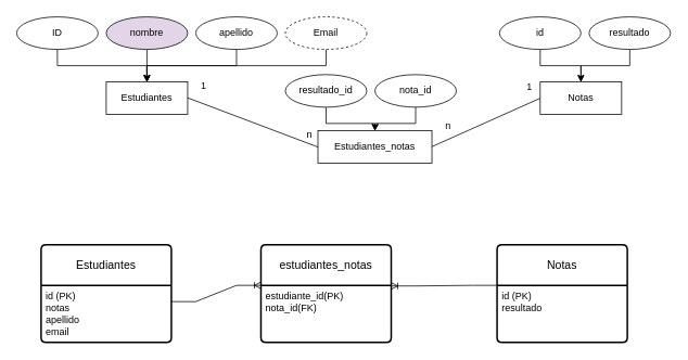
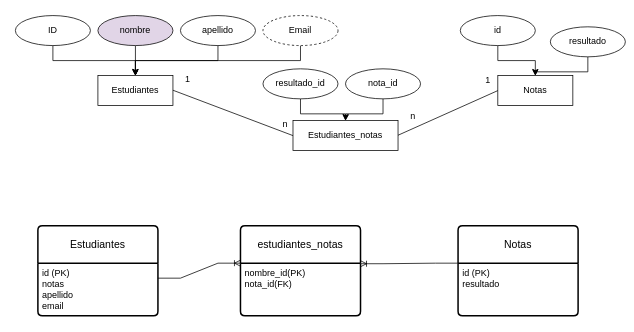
  <mxCell id="0" />
  <mxCell id="1" parent="0" />
  <mxCell id="2" value="Estudiantes" style="whiteSpace=wrap;html=1;align=center;" vertex="1" parent="1"><mxGeometry x="130" y="100" width="100" height="40" as="geometry" /></mxCell>
  <mxCell id="3" style="edgeStyle=orthogonalEdgeStyle;rounded=0;orthogonalLoop=1;jettySize=auto;html=1;exitX=0.5;exitY=1;exitDx=0;exitDy=0;entryX=0.5;entryY=0;entryDx=0;entryDy=0;" edge="1" parent="1" source="4" target="2"><mxGeometry relative="1" as="geometry" /></mxCell>
  <mxCell id="4" value="ID" style="ellipse;whiteSpace=wrap;html=1;align=center;" vertex="1" parent="1"><mxGeometry x="20" y="20" width="100" height="40" as="geometry" /></mxCell>
  <mxCell id="5" style="edgeStyle=orthogonalEdgeStyle;rounded=0;orthogonalLoop=1;jettySize=auto;html=1;exitX=0.5;exitY=1;exitDx=0;exitDy=0;" edge="1" parent="1" source="6"><mxGeometry relative="1" as="geometry"><mxPoint x="180" y="100" as="targetPoint" /></mxGeometry></mxCell>
  <mxCell id="6" value="nombre" style="ellipse;whiteSpace=wrap;html=1;align=center;fillColor=#e1d5e7;" vertex="1" parent="1"><mxGeometry x="130" y="20" width="100" height="40" as="geometry" /></mxCell>
  <mxCell id="7" style="edgeStyle=orthogonalEdgeStyle;rounded=0;orthogonalLoop=1;jettySize=auto;html=1;exitX=0.5;exitY=1;exitDx=0;exitDy=0;" edge="1" parent="1" source="8" target="2"><mxGeometry relative="1" as="geometry" /></mxCell>
  <mxCell id="8" value="apellido" style="ellipse;whiteSpace=wrap;html=1;align=center;" vertex="1" parent="1"><mxGeometry x="240" y="20" width="100" height="40" as="geometry" /></mxCell>
  <mxCell id="9" style="edgeStyle=orthogonalEdgeStyle;rounded=0;orthogonalLoop=1;jettySize=auto;html=1;exitX=0.5;exitY=1;exitDx=0;exitDy=0;entryX=0.5;entryY=0;entryDx=0;entryDy=0;" edge="1" parent="1" source="10" target="2"><mxGeometry relative="1" as="geometry" /></mxCell>
  <mxCell id="10" value="Email" style="ellipse;whiteSpace=wrap;html=1;align=center;dashed=1;" vertex="1" parent="1"><mxGeometry x="350" y="20" width="100" height="40" as="geometry" /></mxCell>
  <mxCell id="11" value="Notas" style="whiteSpace=wrap;html=1;align=center;" vertex="1" parent="1"><mxGeometry x="663" y="100" width="100" height="40" as="geometry" /></mxCell>
  <mxCell id="12" style="edgeStyle=orthogonalEdgeStyle;rounded=0;orthogonalLoop=1;jettySize=auto;html=1;exitX=0.5;exitY=1;exitDx=0;exitDy=0;entryX=0.5;entryY=0;entryDx=0;entryDy=0;" edge="1" parent="1" source="13" target="11"><mxGeometry relative="1" as="geometry" /></mxCell>
  <mxCell id="13" value="id" style="ellipse;whiteSpace=wrap;html=1;align=center;" vertex="1" parent="1"><mxGeometry x="613" y="20" width="100" height="40" as="geometry" /></mxCell>
  <mxCell id="14" style="edgeStyle=orthogonalEdgeStyle;rounded=0;orthogonalLoop=1;jettySize=auto;html=1;exitX=0.5;exitY=1;exitDx=0;exitDy=0;entryX=0.5;entryY=0;entryDx=0;entryDy=0;" edge="1" parent="1" source="15" target="11"><mxGeometry relative="1" as="geometry" /></mxCell>
- <mxCell id="15" value="resultado" style="ellipse;whiteSpace=wrap;html=1;align=center;" vertex="1" parent="1"><mxGeometry x="723" y="20" width="100" height="40" as="geometry" /></mxCell>
+ <mxCell id="15" value="resultado" style="ellipse;whiteSpace=wrap;html=1;align=center;" vertex="1" parent="1"><mxGeometry x="733" y="35" width="100" height="40" as="geometry" /></mxCell>
  <mxCell id="16" value="" style="endArrow=none;html=1;rounded=0;entryX=0;entryY=0.5;entryDx=0;entryDy=0;" edge="1" parent="1" target="27"><mxGeometry relative="1" as="geometry"><mxPoint x="230" y="119.5" as="sourcePoint" /><mxPoint x="390" y="119.5" as="targetPoint" /></mxGeometry></mxCell>
  <mxCell id="17" value="1" style="text;html=1;align=center;verticalAlign=middle;whiteSpace=wrap;rounded=0;" vertex="1" parent="1"><mxGeometry x="220" y="90" width="60" height="30" as="geometry" /></mxCell>
  <mxCell id="18" value="n" style="text;html=1;align=center;verticalAlign=middle;whiteSpace=wrap;rounded=0;" vertex="1" parent="1"><mxGeometry x="350" y="150" width="60" height="30" as="geometry" /></mxCell>
  <mxCell id="19" value="Estudiantes" style="swimlane;childLayout=stackLayout;horizontal=1;startSize=50;horizontalStack=0;rounded=1;fontSize=14;fontStyle=0;strokeWidth=2;resizeParent=0;resizeLast=1;shadow=0;dashed=0;align=center;arcSize=4;whiteSpace=wrap;html=1;" vertex="1" parent="1"><mxGeometry x="50" y="300" width="160" height="120" as="geometry" /></mxCell>
  <mxCell id="20" value="id (PK)&lt;div&gt;&lt;span style=&quot;background-color: initial;&quot;&gt;notas&lt;/span&gt;&lt;div&gt;apellido&lt;/div&gt;&lt;div&gt;email&lt;/div&gt;&lt;/div&gt;" style="align=left;strokeColor=none;fillColor=none;spacingLeft=4;fontSize=12;verticalAlign=top;resizable=0;rotatable=0;part=1;html=1;" vertex="1" parent="19"><mxGeometry y="50" width="160" height="70" as="geometry" /></mxCell>
  <mxCell id="21" value="Notas" style="swimlane;childLayout=stackLayout;horizontal=1;startSize=50;horizontalStack=0;rounded=1;fontSize=14;fontStyle=0;strokeWidth=2;resizeParent=0;resizeLast=1;shadow=0;dashed=0;align=center;arcSize=4;whiteSpace=wrap;html=1;" vertex="1" parent="1"><mxGeometry x="610" y="300" width="160" height="120" as="geometry" /></mxCell>
  <mxCell id="22" value="id (PK)&lt;div&gt;&lt;span style=&quot;background-color: initial;&quot;&gt;resultado&lt;/span&gt;&lt;/div&gt;" style="align=left;strokeColor=none;fillColor=none;spacingLeft=4;fontSize=12;verticalAlign=top;resizable=0;rotatable=0;part=1;html=1;" vertex="1" parent="21"><mxGeometry y="50" width="160" height="70" as="geometry" /></mxCell>
  <mxCell id="23" value="estudiantes_notas" style="swimlane;childLayout=stackLayout;horizontal=1;startSize=50;horizontalStack=0;rounded=1;fontSize=14;fontStyle=0;strokeWidth=2;resizeParent=0;resizeLast=1;shadow=0;dashed=0;align=center;arcSize=4;whiteSpace=wrap;html=1;" vertex="1" parent="1"><mxGeometry x="320" y="300" width="160" height="120" as="geometry" /></mxCell>
- <mxCell id="24" value="&lt;div&gt;estudiante_id(PK)&lt;/div&gt;&lt;div&gt;nota_id(FK)&lt;/div&gt;" style="align=left;strokeColor=none;fillColor=none;spacingLeft=4;fontSize=12;verticalAlign=top;resizable=0;rotatable=0;part=1;html=1;" vertex="1" parent="23"><mxGeometry y="50" width="160" height="70" as="geometry" /></mxCell>
+ <mxCell id="24" value="&lt;div&gt;nombre_id(PK)&lt;/div&gt;&lt;div&gt;nota_id(FK)&lt;/div&gt;" style="align=left;strokeColor=none;fillColor=none;spacingLeft=4;fontSize=12;verticalAlign=top;resizable=0;rotatable=0;part=1;html=1;" vertex="1" parent="23"><mxGeometry y="50" width="160" height="70" as="geometry" /></mxCell>
  <mxCell id="25" value="" style="edgeStyle=entityRelationEdgeStyle;fontSize=12;html=1;endArrow=ERoneToMany;rounded=0;entryX=0;entryY=0;entryDx=0;entryDy=0;" edge="1" parent="1" target="24"><mxGeometry width="100" height="100" relative="1" as="geometry"><mxPoint x="210" y="370" as="sourcePoint" /><mxPoint x="310" y="270" as="targetPoint" /><Array as="points"><mxPoint x="290" y="350" /></Array></mxGeometry></mxCell>
  <mxCell id="26" value="" style="edgeStyle=entityRelationEdgeStyle;fontSize=12;html=1;endArrow=ERoneToMany;rounded=0;exitX=0;exitY=0;exitDx=0;exitDy=0;entryX=1;entryY=0.423;entryDx=0;entryDy=0;entryPerimeter=0;" edge="1" parent="1" source="22" target="23"><mxGeometry width="100" height="100" relative="1" as="geometry"><mxPoint x="510" y="320" as="sourcePoint" /><mxPoint x="610" y="220" as="targetPoint" /></mxGeometry></mxCell>
  <mxCell id="27" value="Estudiantes_notas" style="whiteSpace=wrap;html=1;align=center;" vertex="1" parent="1"><mxGeometry x="390" y="160" width="140" height="40" as="geometry" /></mxCell>
  <mxCell id="28" style="edgeStyle=orthogonalEdgeStyle;rounded=0;orthogonalLoop=1;jettySize=auto;html=1;exitX=0.5;exitY=1;exitDx=0;exitDy=0;entryX=0.5;entryY=0;entryDx=0;entryDy=0;" edge="1" parent="1" source="29" target="27"><mxGeometry relative="1" as="geometry" /></mxCell>
  <mxCell id="29" value="resultado_id" style="ellipse;whiteSpace=wrap;html=1;align=center;" vertex="1" parent="1"><mxGeometry x="350" y="91" width="100" height="40" as="geometry" /></mxCell>
  <mxCell id="30" style="edgeStyle=orthogonalEdgeStyle;rounded=0;orthogonalLoop=1;jettySize=auto;html=1;exitX=0.5;exitY=1;exitDx=0;exitDy=0;" edge="1" parent="1" source="31"><mxGeometry relative="1" as="geometry"><mxPoint x="460" y="160" as="targetPoint" /></mxGeometry></mxCell>
  <mxCell id="31" value="nota_id" style="ellipse;whiteSpace=wrap;html=1;align=center;" vertex="1" parent="1"><mxGeometry x="460" y="91" width="100" height="40" as="geometry" /></mxCell>
  <mxCell id="32" value="" style="endArrow=none;html=1;rounded=0;entryX=0;entryY=0.5;entryDx=0;entryDy=0;" edge="1" parent="1" target="11"><mxGeometry relative="1" as="geometry"><mxPoint x="530" y="179.5" as="sourcePoint" /><mxPoint x="690" y="179.5" as="targetPoint" /></mxGeometry></mxCell>
  <mxCell id="33" value="n" style="text;html=1;align=center;verticalAlign=middle;whiteSpace=wrap;rounded=0;" vertex="1" parent="1"><mxGeometry x="520" y="140" width="60" height="30" as="geometry" /></mxCell>
  <mxCell id="34" value="1" style="text;html=1;align=center;verticalAlign=middle;whiteSpace=wrap;rounded=0;" vertex="1" parent="1"><mxGeometry x="620" y="91" width="60" height="30" as="geometry" /></mxCell>
